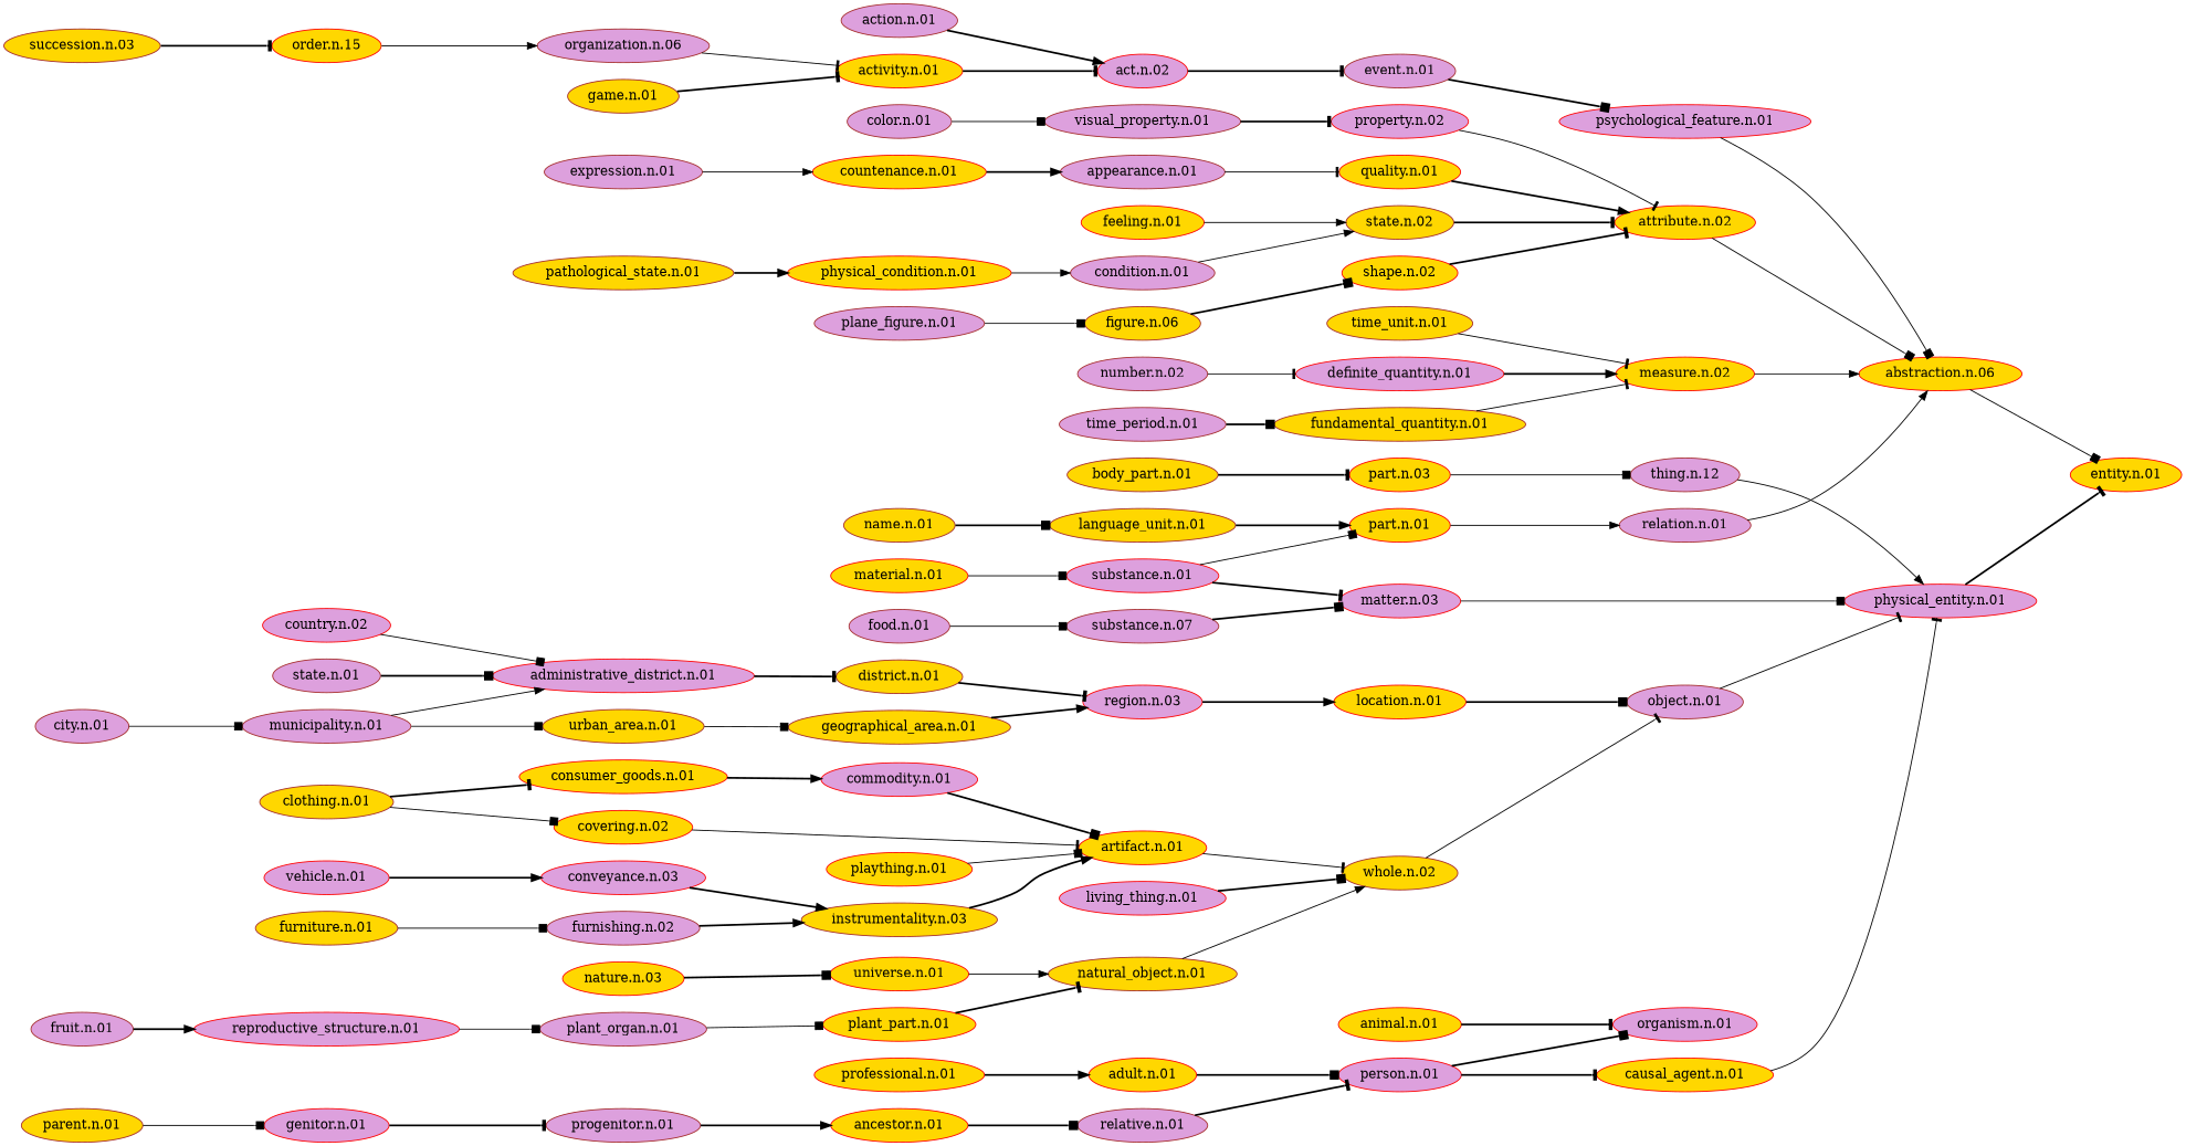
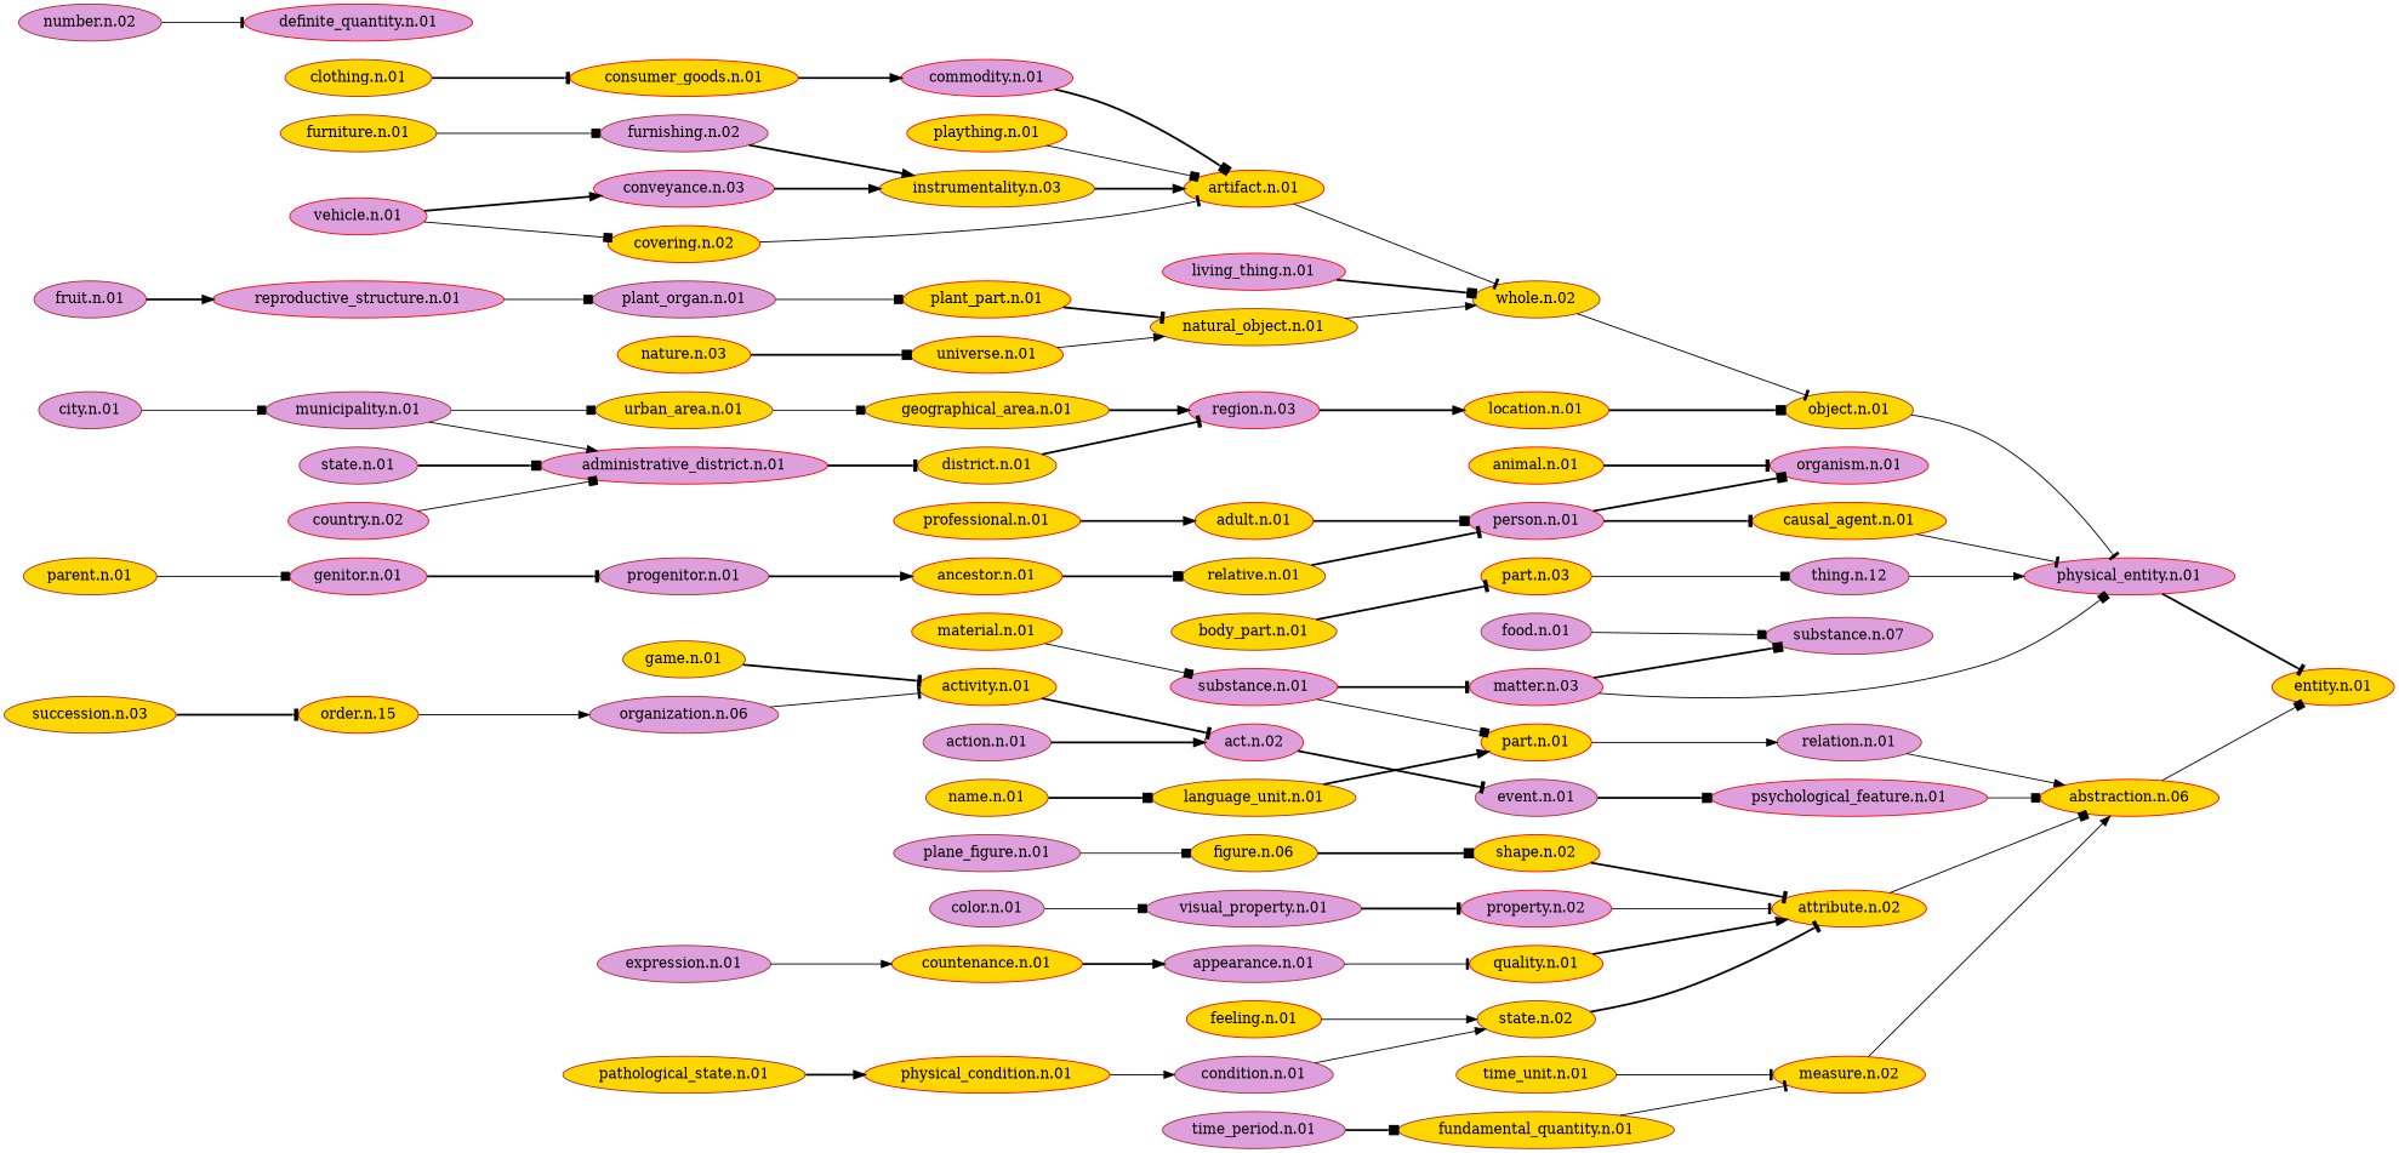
  digraph {
    rankdir=LR
    node [color=red fillcolor=gold style=filled]
    edge [arrowhead=box style=bold]
    "abstraction.n.06"
    "entity.n.01"
    "attribute.n.02"
    "state.n.02" [color=brown]
    "condition.n.01" [color=brown fillcolor=plum]
    "physical_condition.n.01"
    "pathological_state.n.01" [color=brown]
    "shape.n.02"
    "figure.n.06" [color=brown]
    "plane_figure.n.01" [color=brown fillcolor=plum]
    "physical_entity.n.01" [fillcolor=plum]
-   "object.n.01" [color=brown fillcolor=plum]
+   "object.n.01" [color=brown]
    "location.n.01"
    "region.n.03" [fillcolor=plum]
    "district.n.01" [color=brown]
    "administrative_district.n.01" [fillcolor=plum]
    "state.n.01" [color=brown fillcolor=plum]
    "causal_agent.n.01"
    "person.n.01" [fillcolor=plum]
    "organism.n.01" [fillcolor=plum]
    "whole.n.02" [color=brown]
    "living_thing.n.01" [fillcolor=plum]
    "adult.n.01"
    "professional.n.01"
    "natural_object.n.01" [color=brown]
    "universe.n.01"
    "nature.n.03"
    "municipality.n.01" [color=brown fillcolor=plum]
    "urban_area.n.01" [color=brown]
    "geographical_area.n.01" [color=brown]
    "city.n.01" [color=brown fillcolor=plum]
    "measure.n.02"
    "fundamental_quantity.n.01" [color=brown]
    "time_period.n.01" [color=brown fillcolor=plum]
    "matter.n.03" [fillcolor=plum]
    "substance.n.07" [color=brown fillcolor=plum]
    "food.n.01" [color=brown fillcolor=plum]
    "relation.n.01" [color=brown fillcolor=plum]
    "part.n.01"
    "language_unit.n.01" [color=brown]
    "name.n.01" [color=brown]
    "psychological_feature.n.01" [fillcolor=plum]
    "event.n.01" [color=brown fillcolor=plum]
    "act.n.02" [fillcolor=plum]
    "activity.n.01"
    "game.n.01" [color=brown]
    "artifact.n.01"
    "plaything.n.01"
    "instrumentality.n.03" [color=brown]
    "furnishing.n.02" [color=brown fillcolor=plum]
    "furniture.n.01" [color=brown]
    "property.n.02" [fillcolor=plum]
    "visual_property.n.01" [color=brown fillcolor=plum]
    "color.n.01" [color=brown fillcolor=plum]
-   "relative.n.01" [color=brown fillcolor=plum]
+   "relative.n.01" [color=brown]
    "ancestor.n.01"
    "progenitor.n.01" [color=brown fillcolor=plum]
    "genitor.n.01" [fillcolor=plum]
    "parent.n.01" [color=brown]
    "organization.n.06" [color=brown fillcolor=plum]
    "order.n.15"
    "succession.n.03" [color=brown]
    "substance.n.01" [fillcolor=plum]
    "material.n.01"
    "quality.n.01"
    "appearance.n.01" [color=brown fillcolor=plum]
    "countenance.n.01"
    "expression.n.01" [color=brown fillcolor=plum]
    "plant_part.n.01"
    "plant_organ.n.01" [color=brown fillcolor=plum]
    "reproductive_structure.n.01" [fillcolor=plum]
    "fruit.n.01" [color=brown fillcolor=plum]
    "country.n.02" [fillcolor=plum]
    "time_unit.n.01" [color=brown]
    "animal.n.01"
    "action.n.01" [color=brown fillcolor=plum]
    "conveyance.n.03" [fillcolor=plum]
    "vehicle.n.01" [fillcolor=plum]
    "feeling.n.01"
    "definite_quantity.n.01" [fillcolor=plum]
    "number.n.02" [color=brown fillcolor=plum]
    "commodity.n.01" [fillcolor=plum]
    "consumer_goods.n.01"
    "clothing.n.01" [color=brown]
    "covering.n.02"
    "thing.n.12" [color=brown fillcolor=plum]
    "part.n.03"
    "body_part.n.01" [color=brown]
    "abstraction.n.06" -> "entity.n.01" [style=solid]
    "attribute.n.02" -> "abstraction.n.06" [style=solid]
    "state.n.02" -> "attribute.n.02" [arrowhead=tee]
    "condition.n.01" -> "state.n.02" [arrowhead=normal style=solid]
    "physical_condition.n.01" -> "condition.n.01" [arrowhead=normal style=solid]
    "pathological_state.n.01" -> "physical_condition.n.01" [arrowhead=normal]
    "shape.n.02" -> "attribute.n.02" [arrowhead=tee]
    "figure.n.06" -> "shape.n.02"
    "plane_figure.n.01" -> "figure.n.06" [style=solid]
    "physical_entity.n.01" -> "entity.n.01" [arrowhead=tee]
    "object.n.01" -> "physical_entity.n.01" [arrowhead=tee style=solid]
    "location.n.01" -> "object.n.01"
    "region.n.03" -> "location.n.01" [arrowhead=normal]
    "district.n.01" -> "region.n.03" [arrowhead=tee]
    "administrative_district.n.01" -> "district.n.01" [arrowhead=tee]
    "state.n.01" -> "administrative_district.n.01"
    "causal_agent.n.01" -> "physical_entity.n.01" [arrowhead=tee style=solid]
    "person.n.01" -> "causal_agent.n.01" [arrowhead=tee]
    "person.n.01" -> "organism.n.01"
    "whole.n.02" -> "object.n.01" [arrowhead=tee style=solid]
    "living_thing.n.01" -> "whole.n.02"
    "adult.n.01" -> "person.n.01"
    "professional.n.01" -> "adult.n.01" [arrowhead=normal]
    "natural_object.n.01" -> "whole.n.02" [arrowhead=normal style=solid]
    "universe.n.01" -> "natural_object.n.01" [arrowhead=normal style=solid]
    "nature.n.03" -> "universe.n.01"
    "municipality.n.01" -> "administrative_district.n.01" [arrowhead=normal style=solid]
    "municipality.n.01" -> "urban_area.n.01" [style=solid]
    "urban_area.n.01" -> "geographical_area.n.01" [style=solid]
    "geographical_area.n.01" -> "region.n.03" [arrowhead=normal]
    "city.n.01" -> "municipality.n.01" [style=solid]
    "measure.n.02" -> "abstraction.n.06" [arrowhead=normal style=solid]
    "fundamental_quantity.n.01" -> "measure.n.02" [arrowhead=tee style=solid]
    "time_period.n.01" -> "fundamental_quantity.n.01"
    "matter.n.03" -> "physical_entity.n.01" [style=solid]
-   "substance.n.07" -> "matter.n.03"
+   "matter.n.03" -> "substance.n.07"
    "food.n.01" -> "substance.n.07" [style=solid]
    "relation.n.01" -> "abstraction.n.06" [arrowhead=normal style=solid]
    "part.n.01" -> "relation.n.01" [arrowhead=normal style=solid]
    "language_unit.n.01" -> "part.n.01" [arrowhead=normal]
    "name.n.01" -> "language_unit.n.01"
    "psychological_feature.n.01" -> "abstraction.n.06" [style=solid]
    "event.n.01" -> "psychological_feature.n.01"
    "act.n.02" -> "event.n.01" [arrowhead=tee]
    "activity.n.01" -> "act.n.02" [arrowhead=tee]
    "game.n.01" -> "activity.n.01" [arrowhead=tee]
    "artifact.n.01" -> "whole.n.02" [arrowhead=tee style=solid]
    "plaything.n.01" -> "artifact.n.01" [style=solid]
    "instrumentality.n.03" -> "artifact.n.01" [arrowhead=normal]
    "furnishing.n.02" -> "instrumentality.n.03" [arrowhead=normal]
    "furniture.n.01" -> "furnishing.n.02" [style=solid]
    "property.n.02" -> "attribute.n.02" [arrowhead=tee style=solid]
    "visual_property.n.01" -> "property.n.02" [arrowhead=tee]
    "color.n.01" -> "visual_property.n.01" [style=solid]
    "relative.n.01" -> "person.n.01" [arrowhead=tee]
    "ancestor.n.01" -> "relative.n.01"
    "progenitor.n.01" -> "ancestor.n.01" [arrowhead=normal]
    "genitor.n.01" -> "progenitor.n.01" [arrowhead=tee]
    "parent.n.01" -> "genitor.n.01" [style=solid]
    "organization.n.06" -> "activity.n.01" [arrowhead=tee style=solid]
    "order.n.15" -> "organization.n.06" [arrowhead=normal style=solid]
    "succession.n.03" -> "order.n.15" [arrowhead=tee]
    "substance.n.01" -> "matter.n.03" [arrowhead=tee]
    "substance.n.01" -> "part.n.01" [style=solid]
    "material.n.01" -> "substance.n.01" [style=solid]
    "quality.n.01" -> "attribute.n.02" [arrowhead=normal]
    "appearance.n.01" -> "quality.n.01" [arrowhead=tee style=solid]
    "countenance.n.01" -> "appearance.n.01" [arrowhead=normal]
    "expression.n.01" -> "countenance.n.01" [arrowhead=normal style=solid]
    "plant_part.n.01" -> "natural_object.n.01" [arrowhead=tee]
    "plant_organ.n.01" -> "plant_part.n.01" [style=solid]
    "reproductive_structure.n.01" -> "plant_organ.n.01" [style=solid]
    "fruit.n.01" -> "reproductive_structure.n.01" [arrowhead=normal]
    "country.n.02" -> "administrative_district.n.01" [style=solid]
    "time_unit.n.01" -> "measure.n.02" [arrowhead=tee style=solid]
    "animal.n.01" -> "organism.n.01" [arrowhead=tee]
    "action.n.01" -> "act.n.02" [arrowhead=normal]
    "conveyance.n.03" -> "instrumentality.n.03" [arrowhead=normal]
    "vehicle.n.01" -> "conveyance.n.03" [arrowhead=normal]
    "feeling.n.01" -> "state.n.02" [arrowhead=normal style=solid]
-   "definite_quantity.n.01" -> "measure.n.02" [arrowhead=normal]
    "number.n.02" -> "definite_quantity.n.01" [arrowhead=tee style=solid]
    "commodity.n.01" -> "artifact.n.01"
    "consumer_goods.n.01" -> "commodity.n.01" [arrowhead=normal]
    "clothing.n.01" -> "consumer_goods.n.01" [arrowhead=tee]
-   "clothing.n.01" -> "covering.n.02" [style=solid]
+   "vehicle.n.01" -> "covering.n.02" [style=solid]
    "covering.n.02" -> "artifact.n.01" [arrowhead=tee style=solid]
    "thing.n.12" -> "physical_entity.n.01" [arrowhead=normal style=solid]
    "part.n.03" -> "thing.n.12" [style=solid]
    "body_part.n.01" -> "part.n.03" [arrowhead=tee]
  }
